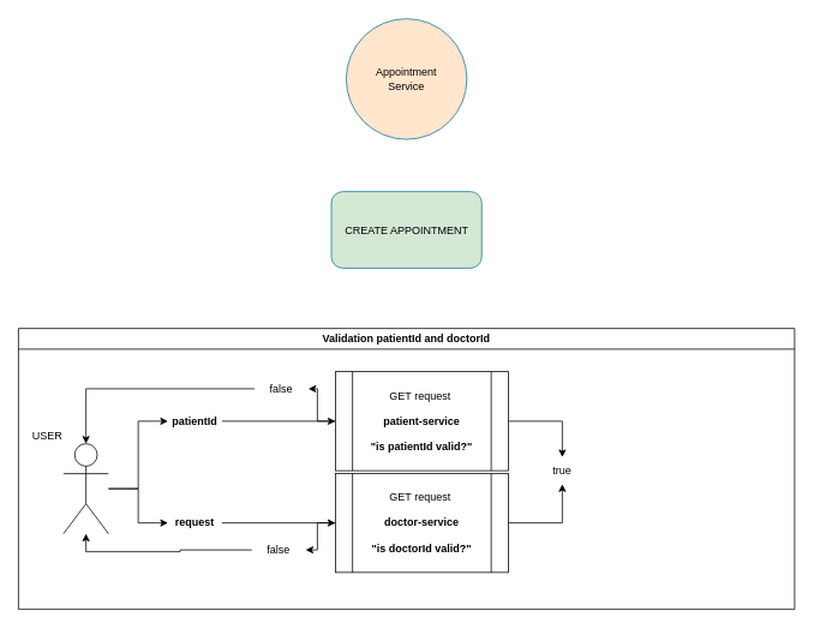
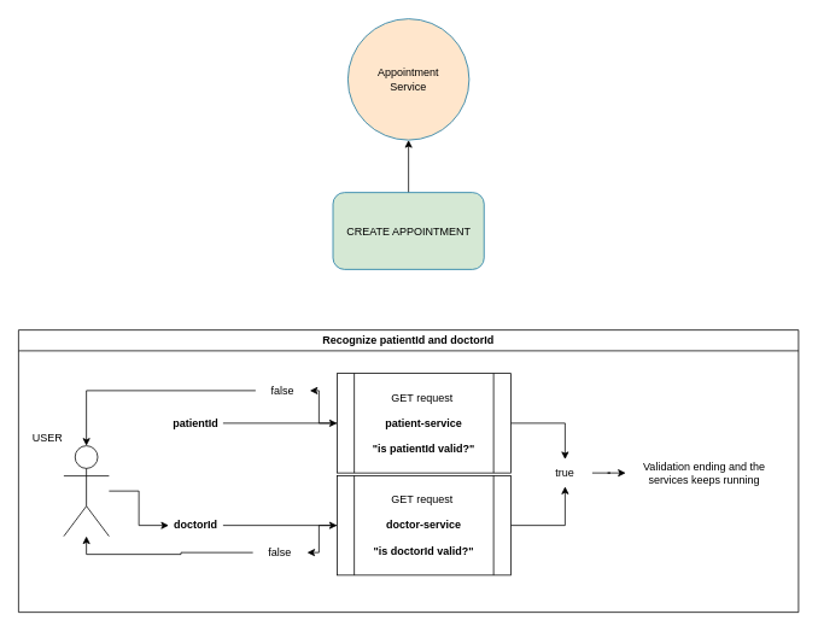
  <mxCell id="0" />
  <mxCell id="1" parent="0" />
  <mxCell id="2" value="Appointment&lt;div&gt;Service&lt;/div&gt;" style="ellipse;whiteSpace=wrap;html=1;aspect=fixed;fillColor=#ffe6cc;strokeColor=#10739e;" vertex="1" parent="1"><mxGeometry x="384" y="20" width="134" height="134" as="geometry" /></mxCell>
  <mxCell id="3" style="edgeStyle=orthogonalEdgeStyle;rounded=0;orthogonalLoop=1;jettySize=auto;html=1;entryX=0;entryY=0.5;entryDx=0;entryDy=0;" edge="1" parent="1" source="4" target="12"><mxGeometry relative="1" as="geometry" /></mxCell>
  <mxCell id="4" value="&lt;b&gt;patientId&lt;/b&gt;" style="text;html=1;align=center;verticalAlign=middle;whiteSpace=wrap;rounded=0;" vertex="1" parent="1"><mxGeometry x="186" y="452" width="60" height="30" as="geometry" /></mxCell>
  <mxCell id="5" style="edgeStyle=orthogonalEdgeStyle;rounded=0;orthogonalLoop=1;jettySize=auto;html=1;entryX=0;entryY=0.5;entryDx=0;entryDy=0;" edge="1" parent="1" source="7" target="9"><mxGeometry relative="1" as="geometry" /></mxCell>
- <mxCell id="6" style="edgeStyle=orthogonalEdgeStyle;rounded=0;orthogonalLoop=1;jettySize=auto;html=1;entryX=0;entryY=0.5;entryDx=0;entryDy=0;" edge="1" parent="1" source="7" target="4"><mxGeometry relative="1" as="geometry" /></mxCell>
  <mxCell id="7" value="USER" style="shape=umlActor;verticalLabelPosition=top;verticalAlign=bottom;html=1;outlineConnect=0;flipV=0;flipH=0;labelPosition=left;align=right;" vertex="1" parent="1"><mxGeometry x="70" y="492" width="50" height="100" as="geometry" /></mxCell>
  <mxCell id="8" style="edgeStyle=orthogonalEdgeStyle;rounded=0;orthogonalLoop=1;jettySize=auto;html=1;entryX=0;entryY=0.5;entryDx=0;entryDy=0;" edge="1" parent="1" source="9" target="15"><mxGeometry relative="1" as="geometry" /></mxCell>
- <mxCell id="9" value="&lt;b&gt;request&lt;/b&gt;" style="text;html=1;align=center;verticalAlign=middle;whiteSpace=wrap;rounded=0;" vertex="1" parent="1"><mxGeometry x="186" y="565" width="60" height="30" as="geometry" /></mxCell>
+ <mxCell id="9" value="&lt;b&gt;doctorId&lt;/b&gt;" style="text;html=1;align=center;verticalAlign=middle;whiteSpace=wrap;rounded=0;" vertex="1" parent="1"><mxGeometry x="186" y="565" width="60" height="30" as="geometry" /></mxCell>
  <mxCell id="10" style="edgeStyle=orthogonalEdgeStyle;rounded=0;orthogonalLoop=1;jettySize=auto;html=1;" edge="1" parent="1" source="12" target="16"><mxGeometry relative="1" as="geometry" /></mxCell>
  <mxCell id="11" style="edgeStyle=orthogonalEdgeStyle;rounded=0;orthogonalLoop=1;jettySize=auto;html=1;entryX=0.5;entryY=0;entryDx=0;entryDy=0;" edge="1" parent="1" source="12" target="21"><mxGeometry relative="1" as="geometry" /></mxCell>
  <mxCell id="12" value="GET request&amp;nbsp;&lt;div&gt;&lt;br&gt;&lt;div&gt;&lt;b&gt;patient-service&lt;/b&gt;&lt;/div&gt;&lt;/div&gt;&lt;div&gt;&lt;b&gt;&lt;br&gt;&lt;/b&gt;&lt;/div&gt;&lt;div&gt;&lt;b&gt;&quot;is patientId valid?&quot;&lt;/b&gt;&lt;/div&gt;" style="shape=process;whiteSpace=wrap;html=1;backgroundOutline=1;" vertex="1" parent="1"><mxGeometry x="372" y="412" width="192" height="110" as="geometry" /></mxCell>
  <mxCell id="13" style="edgeStyle=orthogonalEdgeStyle;rounded=0;orthogonalLoop=1;jettySize=auto;html=1;" edge="1" parent="1" source="15" target="18"><mxGeometry relative="1" as="geometry" /></mxCell>
  <mxCell id="14" style="edgeStyle=orthogonalEdgeStyle;rounded=0;orthogonalLoop=1;jettySize=auto;html=1;entryX=0.5;entryY=1;entryDx=0;entryDy=0;" edge="1" parent="1" source="15" target="21"><mxGeometry relative="1" as="geometry" /></mxCell>
  <mxCell id="15" value="GET request&amp;nbsp;&lt;div&gt;&lt;br&gt;&lt;/div&gt;&lt;div&gt;&lt;b&gt;doctor-service&lt;/b&gt;&lt;/div&gt;&lt;div&gt;&lt;b&gt;&lt;br&gt;&lt;/b&gt;&lt;/div&gt;&lt;div&gt;&lt;b&gt;&quot;is doctorId valid?&quot;&lt;/b&gt;&lt;/div&gt;" style="shape=process;whiteSpace=wrap;html=1;backgroundOutline=1;" vertex="1" parent="1"><mxGeometry x="372" y="525" width="192" height="110" as="geometry" /></mxCell>
  <mxCell id="16" value="false&lt;span style=&quot;color: rgba(0, 0, 0, 0); font-family: monospace; font-size: 0px; text-align: start; text-wrap-mode: nowrap;&quot;&gt;%3CmxGraphModel%3E%3Croot%3E%3CmxCell%20id%3D%220%22%2F%3E%3CmxCell%20id%3D%221%22%20parent%3D%220%22%2F%3E%3CmxCell%20id%3D%222%22%20value%3D%22GET%20request%20%2F%20patient-service%22%20style%3D%22shape%3Dprocess%3BwhiteSpace%3Dwrap%3Bhtml%3D1%3BbackgroundOutline%3D1%3B%22%20vertex%3D%221%22%20parent%3D%221%22%3E%3CmxGeometry%20x%3D%22536%22%20y%3D%22-72%22%20width%3D%22192%22%20height%3D%22110%22%20as%3D%22geometry%22%2F%3E%3C%2FmxCell%3E%3C%2Froot%3E%3C%2FmxGraphModel%3E&lt;/span&gt;" style="text;html=1;align=center;verticalAlign=middle;whiteSpace=wrap;rounded=0;" vertex="1" parent="1"><mxGeometry x="282" y="416" width="60" height="30" as="geometry" /></mxCell>
  <mxCell id="17" style="edgeStyle=orthogonalEdgeStyle;rounded=0;orthogonalLoop=1;jettySize=auto;html=1;" edge="1" parent="1" source="18" target="7"><mxGeometry relative="1" as="geometry" /></mxCell>
  <mxCell id="18" value="false&lt;span style=&quot;color: rgba(0, 0, 0, 0); font-family: monospace; font-size: 0px; text-align: start; text-wrap-mode: nowrap;&quot;&gt;%3CmxGraphModel%3E%3Croot%3E%3CmxCell%20id%3D%220%22%2F%3E%3CmxCell%20id%3D%221%22%20parent%3D%220%22%2F%3E%3CmxCell%20id%3D%222%22%20value%3D%22GET%20request%20%2F%20patient-service%22%20style%3D%22shape%3Dprocess%3BwhiteSpace%3Dwrap%3Bhtml%3D1%3BbackgroundOutline%3D1%3B%22%20vertex%3D%221%22%20parent%3D%221%22%3E%3CmxGeometry%20x%3D%22536%22%20y%3D%22-72%22%20width%3D%22192%22%20height%3D%22110%22%20as%3D%22geometry%22%2F%3E%3C%2FmxCell%3E%3C%2Froot%3E%3C%2FmxGraphModel%3E&lt;/span&gt;" style="text;html=1;align=center;verticalAlign=middle;whiteSpace=wrap;rounded=0;" vertex="1" parent="1"><mxGeometry x="279" y="595" width="60" height="30" as="geometry" /></mxCell>
  <mxCell id="19" style="edgeStyle=orthogonalEdgeStyle;rounded=0;orthogonalLoop=1;jettySize=auto;html=1;entryX=0.5;entryY=0;entryDx=0;entryDy=0;entryPerimeter=0;" edge="1" parent="1" source="16" target="7"><mxGeometry relative="1" as="geometry" /></mxCell>
+ <mxCell id="20" value="" style="edgeStyle=orthogonalEdgeStyle;rounded=0;orthogonalLoop=1;jettySize=auto;html=1;" edge="1" parent="1" source="21" target="23"><mxGeometry relative="1" as="geometry" /></mxCell>
  <mxCell id="21" value="true" style="text;html=1;align=center;verticalAlign=middle;whiteSpace=wrap;rounded=0;" vertex="1" parent="1"><mxGeometry x="594" y="507" width="60" height="30" as="geometry" /></mxCell>
- <mxCell id="22" value="Validation patientId and doctorId" style="swimlane;whiteSpace=wrap;html=1;" vertex="1" parent="1"><mxGeometry x="20" y="364" width="862" height="312" as="geometry"><mxRectangle x="203" y="-18" width="214" height="26" as="alternateBounds" /></mxGeometry></mxCell>
+ <mxCell id="22" value="Recognize patientId and doctorId" style="swimlane;whiteSpace=wrap;html=1;" vertex="1" parent="1"><mxGeometry x="20" y="364" width="862" height="312" as="geometry"><mxRectangle x="203" y="-18" width="214" height="26" as="alternateBounds" /></mxGeometry></mxCell>
+ <mxCell id="23" value="Validation ending and the services keeps running" style="text;html=1;align=center;verticalAlign=middle;whiteSpace=wrap;rounded=0;" vertex="1" parent="22"><mxGeometry x="671" y="127" width="174" height="62" as="geometry" /></mxCell>
+ <mxCell id="24" style="edgeStyle=orthogonalEdgeStyle;rounded=0;orthogonalLoop=1;jettySize=auto;html=1;" edge="1" parent="1" source="25" target="2"><mxGeometry relative="1" as="geometry" /></mxCell>
  <mxCell id="25" value="CREATE APPOINTMENT" style="rounded=1;whiteSpace=wrap;html=1;fillColor=#d5e8d4;strokeColor=#10739e;" vertex="1" parent="1"><mxGeometry x="367.5" y="212" width="167" height="85" as="geometry" /></mxCell>
